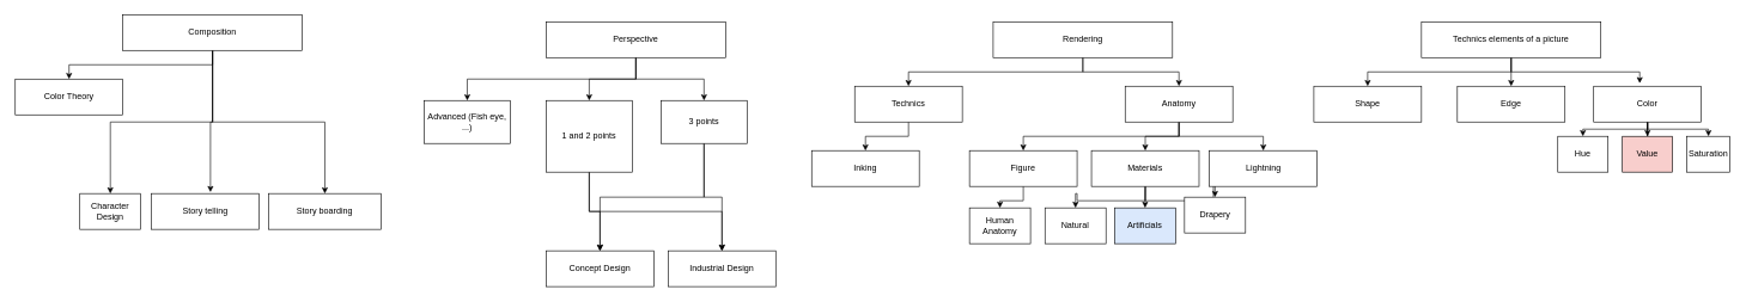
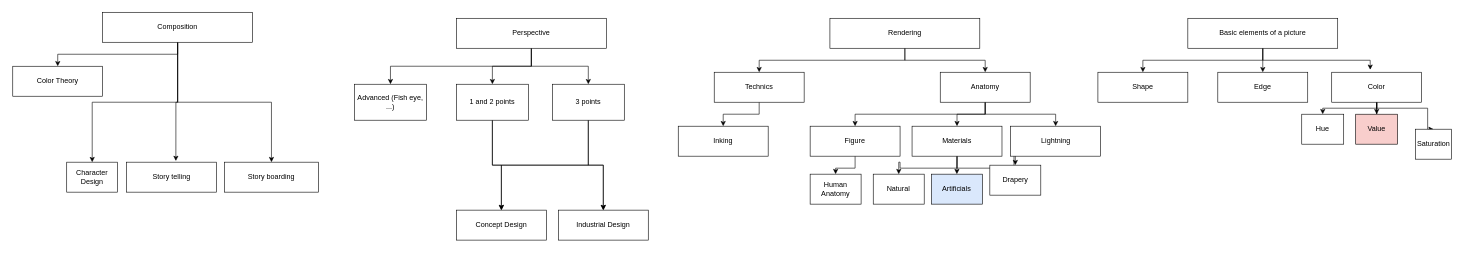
  <mxCell id="0" />
  <mxCell id="1" parent="0" />
  <mxCell id="2" style="edgeStyle=orthogonalEdgeStyle;rounded=0;orthogonalLoop=1;jettySize=auto;html=1;exitX=0.5;exitY=1;exitDx=0;exitDy=0;entryX=0.5;entryY=0;entryDx=0;entryDy=0;" edge="1" parent="1" source="5" target="7"><mxGeometry relative="1" as="geometry" /></mxCell>
  <mxCell id="3" style="edgeStyle=orthogonalEdgeStyle;rounded=0;orthogonalLoop=1;jettySize=auto;html=1;exitX=0.5;exitY=1;exitDx=0;exitDy=0;" edge="1" parent="1" source="5" target="6"><mxGeometry relative="1" as="geometry" /></mxCell>
  <mxCell id="4" style="edgeStyle=orthogonalEdgeStyle;rounded=0;orthogonalLoop=1;jettySize=auto;html=1;exitX=0.5;exitY=1;exitDx=0;exitDy=0;entryX=0.428;entryY=-0.083;entryDx=0;entryDy=0;entryPerimeter=0;" edge="1" parent="1" source="5" target="11"><mxGeometry relative="1" as="geometry" /></mxCell>
- <mxCell id="5" value="Technics elements of a picture" style="rounded=0;whiteSpace=wrap;html=1;" vertex="1" parent="1"><mxGeometry x="1980" y="30" width="250" height="50" as="geometry" /></mxCell>
+ <mxCell id="5" value="Basic elements of a picture" style="rounded=0;whiteSpace=wrap;html=1;" vertex="1" parent="1"><mxGeometry x="1980" y="30" width="250" height="50" as="geometry" /></mxCell>
  <mxCell id="6" value="Shape" style="rounded=0;whiteSpace=wrap;html=1;" vertex="1" parent="1"><mxGeometry x="1830" y="120" width="150" height="50" as="geometry" /></mxCell>
  <mxCell id="7" value="Edge" style="rounded=0;whiteSpace=wrap;html=1;" vertex="1" parent="1"><mxGeometry x="2030" y="120" width="150" height="50" as="geometry" /></mxCell>
  <mxCell id="8" style="edgeStyle=orthogonalEdgeStyle;rounded=0;orthogonalLoop=1;jettySize=auto;html=1;exitX=0.5;exitY=1;exitDx=0;exitDy=0;" edge="1" parent="1" source="11" target="13"><mxGeometry relative="1" as="geometry" /></mxCell>
  <mxCell id="9" style="edgeStyle=orthogonalEdgeStyle;rounded=0;orthogonalLoop=1;jettySize=auto;html=1;exitX=0.5;exitY=1;exitDx=0;exitDy=0;entryX=0.5;entryY=0;entryDx=0;entryDy=0;" edge="1" parent="1" source="11" target="14"><mxGeometry relative="1" as="geometry"><Array as="points"><mxPoint x="2295" y="180" /><mxPoint x="2380" y="180" /></Array></mxGeometry></mxCell>
  <mxCell id="10" style="edgeStyle=orthogonalEdgeStyle;rounded=0;orthogonalLoop=1;jettySize=auto;html=1;exitX=0.5;exitY=1;exitDx=0;exitDy=0;entryX=0.5;entryY=0;entryDx=0;entryDy=0;" edge="1" parent="1" source="11" target="12"><mxGeometry relative="1" as="geometry"><Array as="points"><mxPoint x="2295" y="180" /><mxPoint x="2205" y="180" /></Array></mxGeometry></mxCell>
  <mxCell id="11" value="Color" style="rounded=0;whiteSpace=wrap;html=1;" vertex="1" parent="1"><mxGeometry x="2220" y="120" width="150" height="50" as="geometry" /></mxCell>
  <mxCell id="12" value="Hue" style="rounded=0;whiteSpace=wrap;html=1;" vertex="1" parent="1"><mxGeometry x="2170" y="190" width="70" height="50" as="geometry" /></mxCell>
  <mxCell id="13" value="Value" style="rounded=0;whiteSpace=wrap;html=1;fillColor=#f8cecc;" vertex="1" parent="1"><mxGeometry x="2260" y="190" width="70" height="50" as="geometry" /></mxCell>
- <mxCell id="14" value="Saturation" style="rounded=0;whiteSpace=wrap;html=1;" vertex="1" parent="1"><mxGeometry x="2350" y="190" width="60" height="50" as="geometry" /></mxCell>
+ <mxCell id="14" value="Saturation" style="rounded=0;whiteSpace=wrap;html=1;" vertex="1" parent="1"><mxGeometry x="2360" y="215" width="60" height="50" as="geometry" /></mxCell>
  <mxCell id="15" style="edgeStyle=orthogonalEdgeStyle;rounded=0;orthogonalLoop=1;jettySize=auto;html=1;exitX=0.5;exitY=1;exitDx=0;exitDy=0;entryX=0.5;entryY=0;entryDx=0;entryDy=0;" edge="1" parent="1" source="18" target="53"><mxGeometry relative="1" as="geometry" /></mxCell>
  <mxCell id="16" style="edgeStyle=orthogonalEdgeStyle;rounded=0;orthogonalLoop=1;jettySize=auto;html=1;exitX=0.5;exitY=1;exitDx=0;exitDy=0;" edge="1" parent="1" source="18" target="56"><mxGeometry relative="1" as="geometry" /></mxCell>
  <mxCell id="17" style="edgeStyle=orthogonalEdgeStyle;rounded=0;orthogonalLoop=1;jettySize=auto;html=1;exitX=0.5;exitY=1;exitDx=0;exitDy=0;" edge="1" parent="1" source="18" target="57"><mxGeometry relative="1" as="geometry" /></mxCell>
  <mxCell id="18" value="Perspective" style="rounded=0;whiteSpace=wrap;html=1;" vertex="1" parent="1"><mxGeometry x="760" y="30" width="250" height="50" as="geometry" /></mxCell>
  <mxCell id="19" style="edgeStyle=orthogonalEdgeStyle;rounded=0;orthogonalLoop=1;jettySize=auto;html=1;exitX=0.5;exitY=1;exitDx=0;exitDy=0;entryX=0.5;entryY=0;entryDx=0;entryDy=0;" edge="1" parent="1" source="21" target="32"><mxGeometry relative="1" as="geometry" /></mxCell>
  <mxCell id="20" style="edgeStyle=orthogonalEdgeStyle;rounded=0;orthogonalLoop=1;jettySize=auto;html=1;exitX=0.5;exitY=1;exitDx=0;exitDy=0;" edge="1" parent="1" source="21" target="37"><mxGeometry relative="1" as="geometry" /></mxCell>
  <mxCell id="21" value="Rendering" style="rounded=0;whiteSpace=wrap;html=1;" vertex="1" parent="1"><mxGeometry x="1383" y="30" width="250" height="50" as="geometry" /></mxCell>
  <mxCell id="22" style="edgeStyle=orthogonalEdgeStyle;rounded=0;orthogonalLoop=1;jettySize=auto;html=1;exitX=0.5;exitY=1;exitDx=0;exitDy=0;" edge="1" parent="1" source="26" target="28"><mxGeometry relative="1" as="geometry" /></mxCell>
  <mxCell id="23" style="edgeStyle=orthogonalEdgeStyle;rounded=0;orthogonalLoop=1;jettySize=auto;html=1;exitX=0.5;exitY=1;exitDx=0;exitDy=0;entryX=0.547;entryY=-0.04;entryDx=0;entryDy=0;entryPerimeter=0;" edge="1" parent="1" source="26" target="29"><mxGeometry relative="1" as="geometry" /></mxCell>
  <mxCell id="24" style="edgeStyle=orthogonalEdgeStyle;rounded=0;orthogonalLoop=1;jettySize=auto;html=1;exitX=0.5;exitY=1;exitDx=0;exitDy=0;entryX=0.5;entryY=0;entryDx=0;entryDy=0;" edge="1" parent="1" source="26" target="30"><mxGeometry relative="1" as="geometry" /></mxCell>
  <mxCell id="25" style="edgeStyle=orthogonalEdgeStyle;rounded=0;orthogonalLoop=1;jettySize=auto;html=1;exitX=0.5;exitY=1;exitDx=0;exitDy=0;entryX=0.5;entryY=0;entryDx=0;entryDy=0;" edge="1" parent="1" source="26" target="46"><mxGeometry relative="1" as="geometry" /></mxCell>
  <mxCell id="26" value="Composition" style="rounded=0;whiteSpace=wrap;html=1;" vertex="1" parent="1"><mxGeometry x="170" y="20" width="250" height="50" as="geometry" /></mxCell>
  <mxCell id="27" value="Human Anatomy" style="rounded=0;whiteSpace=wrap;html=1;" vertex="1" parent="1"><mxGeometry x="1350" y="290" width="85" height="50" as="geometry" /></mxCell>
  <mxCell id="28" value="Color Theory" style="rounded=0;whiteSpace=wrap;html=1;gradientColor=#ffffff;" vertex="1" parent="1"><mxGeometry x="20" y="110" width="150" height="50" as="geometry" /></mxCell>
  <mxCell id="29" value="Story telling" style="rounded=0;whiteSpace=wrap;html=1;gradientColor=#ffffff;" vertex="1" parent="1"><mxGeometry x="210" y="270" width="150" height="50" as="geometry" /></mxCell>
  <mxCell id="30" value="Story boarding" style="rounded=0;whiteSpace=wrap;html=1;" vertex="1" parent="1"><mxGeometry x="373" y="270" width="157" height="50" as="geometry" /></mxCell>
  <mxCell id="31" style="edgeStyle=orthogonalEdgeStyle;rounded=0;orthogonalLoop=1;jettySize=auto;html=1;exitX=0.5;exitY=1;exitDx=0;exitDy=0;entryX=0.5;entryY=0;entryDx=0;entryDy=0;" edge="1" parent="1" source="32" target="33"><mxGeometry relative="1" as="geometry" /></mxCell>
  <mxCell id="32" value="Technics" style="rounded=0;whiteSpace=wrap;html=1;" vertex="1" parent="1"><mxGeometry x="1190" y="120" width="150" height="50" as="geometry" /></mxCell>
  <mxCell id="33" value="Inking" style="rounded=0;whiteSpace=wrap;html=1;" vertex="1" parent="1"><mxGeometry x="1130" y="210" width="150" height="50" as="geometry" /></mxCell>
  <mxCell id="34" style="edgeStyle=orthogonalEdgeStyle;rounded=0;orthogonalLoop=1;jettySize=auto;html=1;exitX=0.5;exitY=1;exitDx=0;exitDy=0;entryX=0.5;entryY=0;entryDx=0;entryDy=0;" edge="1" parent="1" source="37" target="41"><mxGeometry relative="1" as="geometry" /></mxCell>
  <mxCell id="35" style="edgeStyle=orthogonalEdgeStyle;rounded=0;orthogonalLoop=1;jettySize=auto;html=1;exitX=0.5;exitY=1;exitDx=0;exitDy=0;" edge="1" parent="1" source="37" target="42"><mxGeometry relative="1" as="geometry" /></mxCell>
  <mxCell id="36" style="edgeStyle=orthogonalEdgeStyle;rounded=0;orthogonalLoop=1;jettySize=auto;html=1;exitX=0.5;exitY=1;exitDx=0;exitDy=0;" edge="1" parent="1" source="37" target="48"><mxGeometry relative="1" as="geometry" /></mxCell>
  <mxCell id="37" value="Anatomy" style="rounded=0;whiteSpace=wrap;html=1;" vertex="1" parent="1"><mxGeometry x="1567" y="120" width="150" height="50" as="geometry" /></mxCell>
  <mxCell id="38" style="edgeStyle=orthogonalEdgeStyle;rounded=0;orthogonalLoop=1;jettySize=auto;html=1;exitX=0.5;exitY=1;exitDx=0;exitDy=0;entryX=0.5;entryY=0;entryDx=0;entryDy=0;" edge="1" parent="1" source="41" target="43"><mxGeometry relative="1" as="geometry" /></mxCell>
  <mxCell id="39" style="edgeStyle=orthogonalEdgeStyle;rounded=0;orthogonalLoop=1;jettySize=auto;html=1;exitX=0.5;exitY=1;exitDx=0;exitDy=0;entryX=0.5;entryY=0;entryDx=0;entryDy=0;" edge="1" parent="1" source="41" target="44"><mxGeometry relative="1" as="geometry" /></mxCell>
  <mxCell id="40" style="edgeStyle=orthogonalEdgeStyle;rounded=0;orthogonalLoop=1;jettySize=auto;html=1;exitX=0.5;exitY=1;exitDx=0;exitDy=0;" edge="1" parent="1" source="41" target="45"><mxGeometry relative="1" as="geometry" /></mxCell>
  <mxCell id="41" value="Materials" style="rounded=0;whiteSpace=wrap;html=1;" vertex="1" parent="1"><mxGeometry x="1520" y="210" width="150" height="50" as="geometry" /></mxCell>
  <mxCell id="42" value="Lightning" style="rounded=0;whiteSpace=wrap;html=1;" vertex="1" parent="1"><mxGeometry x="1684.5" y="210" width="150" height="50" as="geometry" /></mxCell>
  <mxCell id="43" value="Drapery" style="rounded=0;whiteSpace=wrap;html=1;" vertex="1" parent="1"><mxGeometry x="1649.75" y="275" width="85" height="50" as="geometry" /></mxCell>
  <mxCell id="44" value="Artificials" style="rounded=0;whiteSpace=wrap;html=1;fillColor=#dae8fc;" vertex="1" parent="1"><mxGeometry x="1552.25" y="290" width="85" height="50" as="geometry" /></mxCell>
  <mxCell id="45" value="Natural" style="rounded=0;whiteSpace=wrap;html=1;" vertex="1" parent="1"><mxGeometry x="1455.25" y="290" width="85" height="50" as="geometry" /></mxCell>
  <mxCell id="46" value="Character Design" style="rounded=0;whiteSpace=wrap;html=1;" vertex="1" parent="1"><mxGeometry x="110" y="270" width="85" height="50" as="geometry" /></mxCell>
  <mxCell id="47" style="edgeStyle=orthogonalEdgeStyle;rounded=0;orthogonalLoop=1;jettySize=auto;html=1;exitX=0.5;exitY=1;exitDx=0;exitDy=0;entryX=0.5;entryY=0;entryDx=0;entryDy=0;" edge="1" parent="1" source="48" target="27"><mxGeometry relative="1" as="geometry" /></mxCell>
  <mxCell id="48" value="Figure" style="rounded=0;whiteSpace=wrap;html=1;" vertex="1" parent="1"><mxGeometry x="1350" y="210" width="150" height="50" as="geometry" /></mxCell>
  <mxCell id="49" value="Industrial Design" style="rounded=0;whiteSpace=wrap;html=1;" vertex="1" parent="1"><mxGeometry x="930" y="350" width="150" height="50" as="geometry" /></mxCell>
  <mxCell id="50" value="Concept Design" style="rounded=0;whiteSpace=wrap;html=1;" vertex="1" parent="1"><mxGeometry x="760" y="350" width="150" height="50" as="geometry" /></mxCell>
  <mxCell id="51" style="edgeStyle=orthogonalEdgeStyle;rounded=0;orthogonalLoop=1;jettySize=auto;html=1;exitX=0.5;exitY=1;exitDx=0;exitDy=0;entryX=0.5;entryY=0;entryDx=0;entryDy=0;" edge="1" parent="1" source="53" target="50"><mxGeometry relative="1" as="geometry" /></mxCell>
  <mxCell id="52" style="edgeStyle=orthogonalEdgeStyle;rounded=0;orthogonalLoop=1;jettySize=auto;html=1;exitX=0.5;exitY=1;exitDx=0;exitDy=0;entryX=0.5;entryY=0;entryDx=0;entryDy=0;" edge="1" parent="1" source="53" target="49"><mxGeometry relative="1" as="geometry" /></mxCell>
- <mxCell id="53" value="1 and 2 points" style="rounded=0;whiteSpace=wrap;html=1;gradientColor=#ffffff;" vertex="1" parent="1"><mxGeometry x="760" y="140" width="120" height="100" as="geometry" /></mxCell>
+ <mxCell id="53" value="1 and 2 points" style="rounded=0;whiteSpace=wrap;html=1;gradientColor=#ffffff;" vertex="1" parent="1"><mxGeometry x="760" y="140" width="120" height="60" as="geometry" /></mxCell>
  <mxCell id="54" style="edgeStyle=orthogonalEdgeStyle;rounded=0;orthogonalLoop=1;jettySize=auto;html=1;exitX=0.5;exitY=1;exitDx=0;exitDy=0;entryX=0.5;entryY=0;entryDx=0;entryDy=0;" edge="1" parent="1" source="56" target="50"><mxGeometry relative="1" as="geometry" /></mxCell>
  <mxCell id="55" style="edgeStyle=orthogonalEdgeStyle;rounded=0;orthogonalLoop=1;jettySize=auto;html=1;exitX=0.5;exitY=1;exitDx=0;exitDy=0;entryX=0.5;entryY=0;entryDx=0;entryDy=0;" edge="1" parent="1" source="56" target="49"><mxGeometry relative="1" as="geometry" /></mxCell>
  <mxCell id="56" value="3 points" style="rounded=0;whiteSpace=wrap;html=1;gradientColor=#ffffff;" vertex="1" parent="1"><mxGeometry x="920" y="140" width="120" height="60" as="geometry" /></mxCell>
  <mxCell id="57" value="Advanced (Fish eye, ...)" style="rounded=0;whiteSpace=wrap;html=1;gradientColor=#ffffff;" vertex="1" parent="1"><mxGeometry x="590" y="140" width="120" height="60" as="geometry" /></mxCell>
